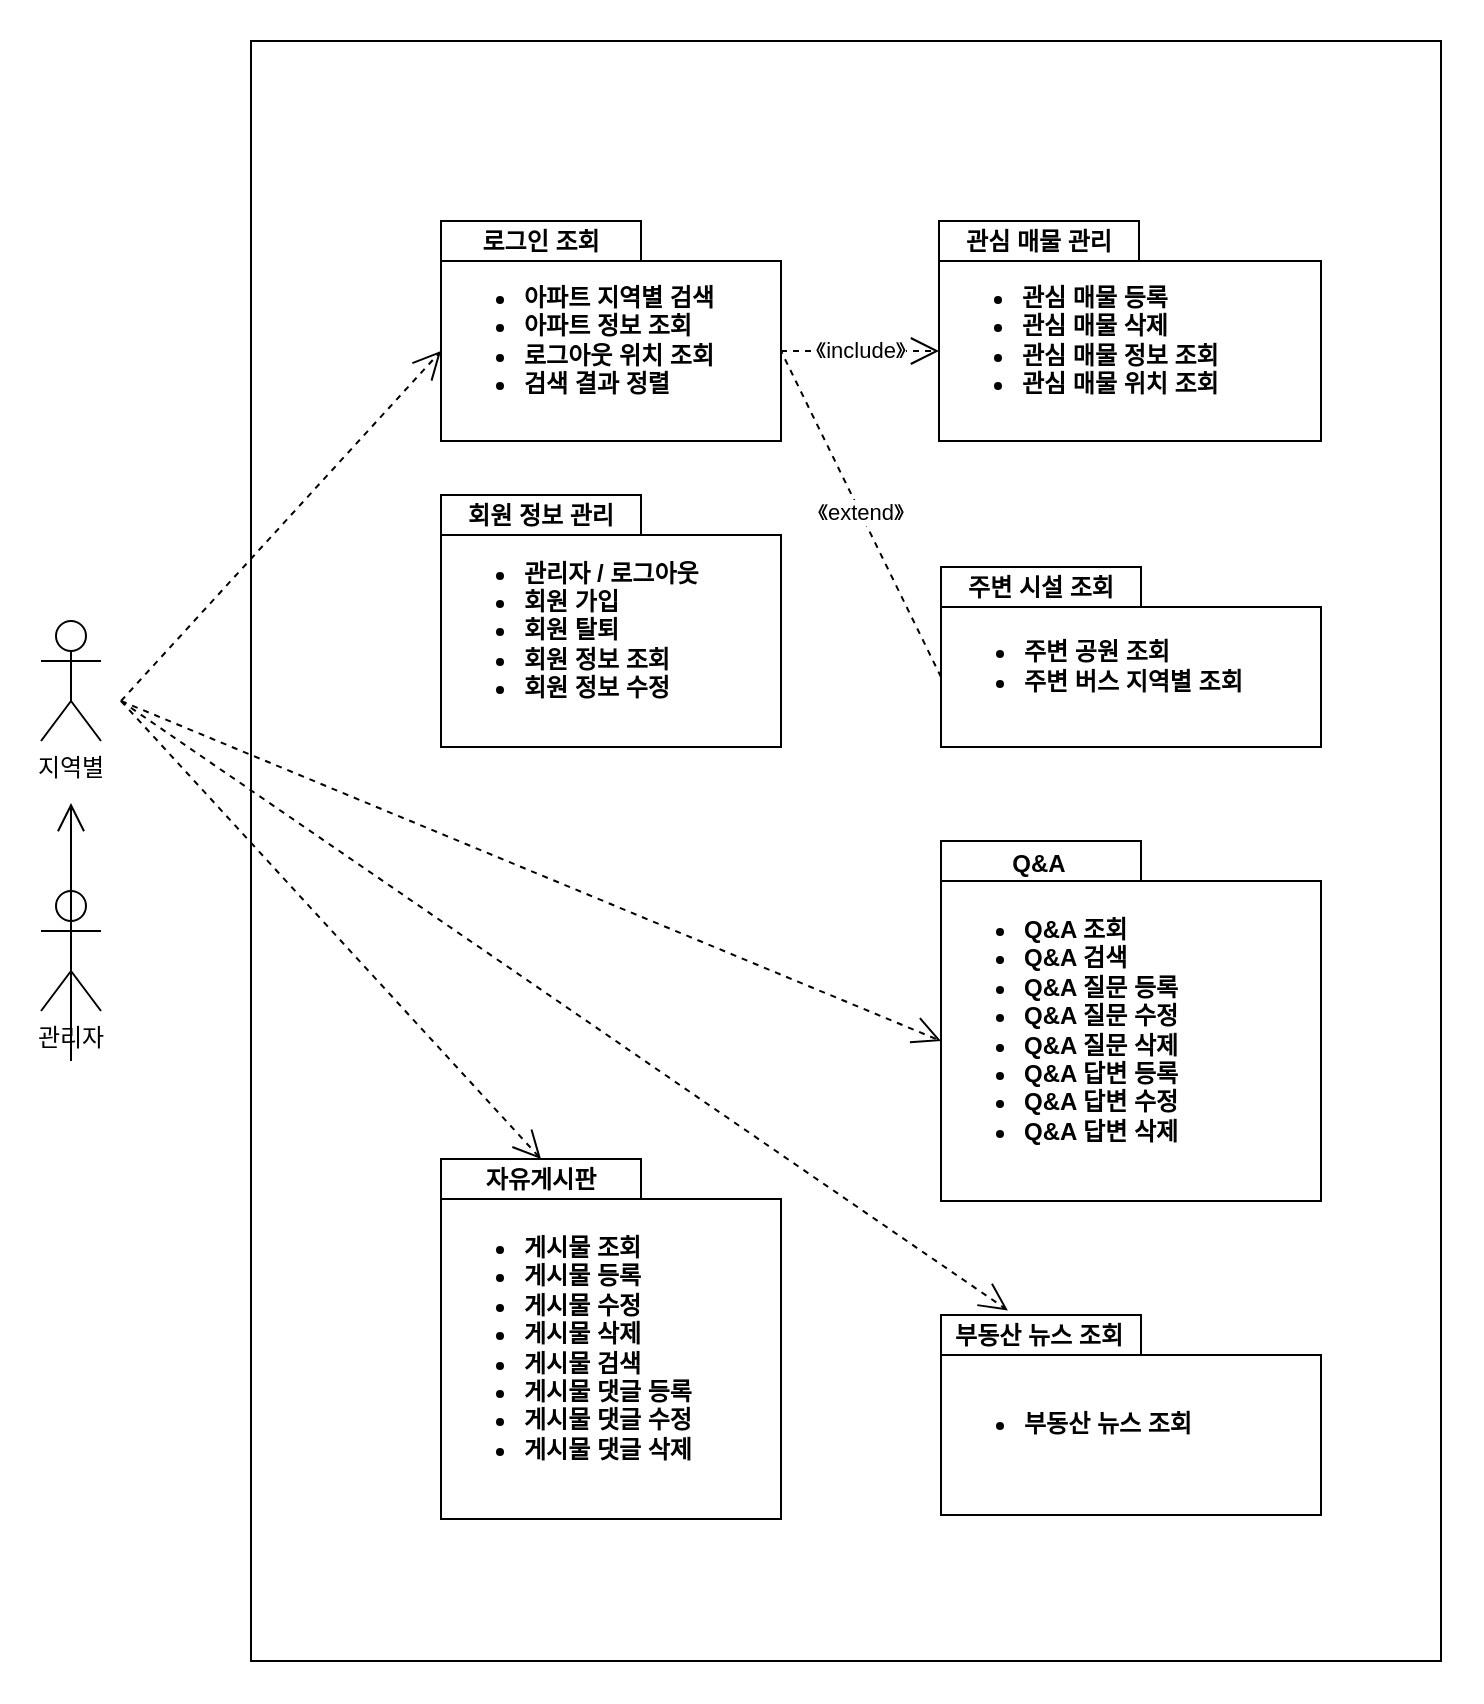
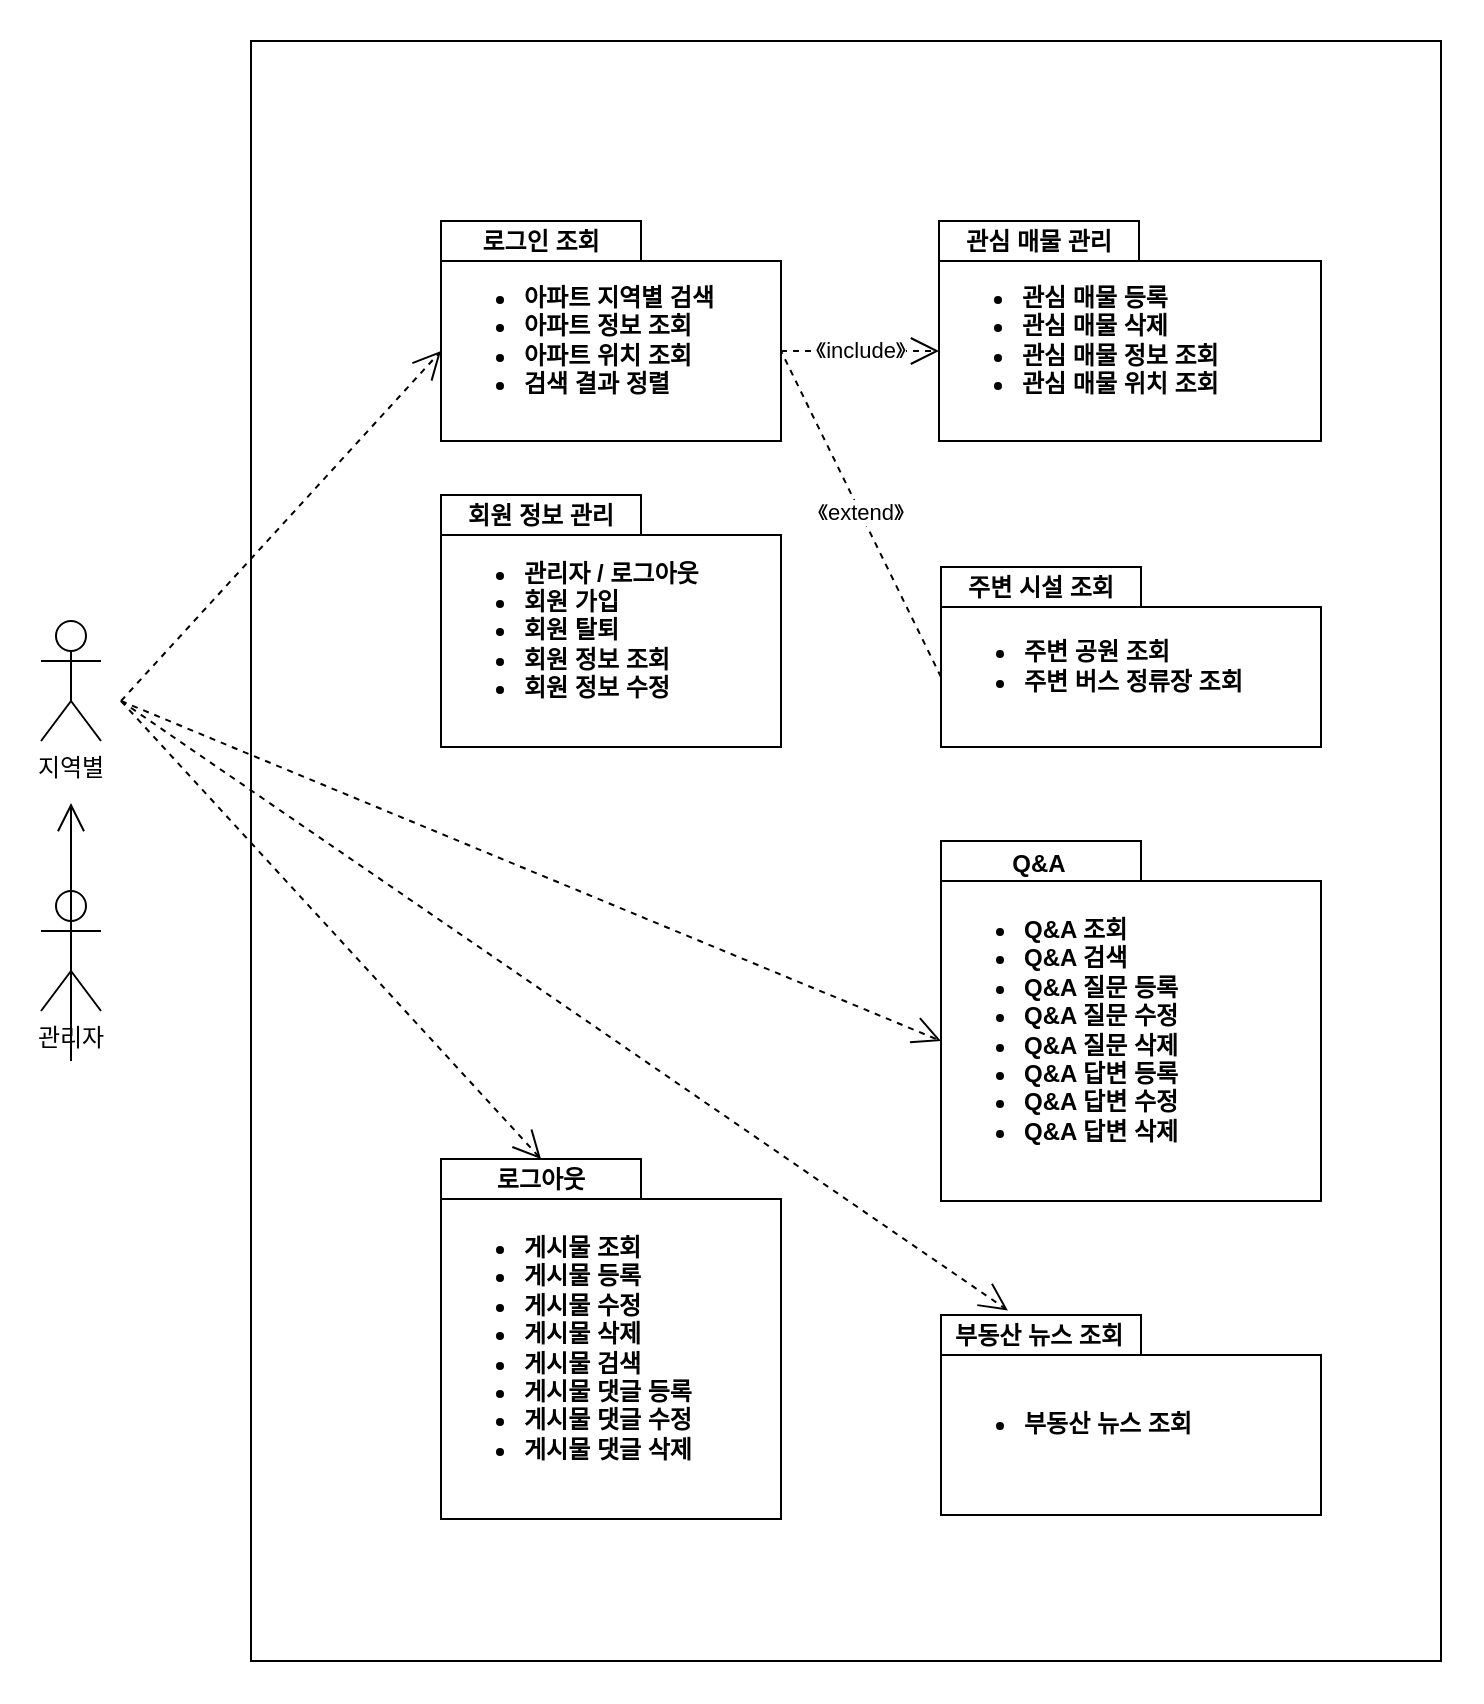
  <mxCell id="0" />
  <mxCell id="1" parent="0" />
  <mxCell id="2" value="지역별" style="shape=umlActor;verticalLabelPosition=bottom;verticalAlign=top;html=1;outlineConnect=0;" parent="1" vertex="1"><mxGeometry x="20" y="310" width="30" height="60" as="geometry" /></mxCell>
  <mxCell id="3" value="관리자" style="shape=umlActor;verticalLabelPosition=bottom;verticalAlign=top;html=1;outlineConnect=0;" parent="1" vertex="1"><mxGeometry x="20" y="445" width="30" height="60" as="geometry" /></mxCell>
  <mxCell id="4" value="" style="rounded=0;whiteSpace=wrap;html=1;" parent="1" vertex="1"><mxGeometry x="125" y="20" width="595" height="810" as="geometry" /></mxCell>
- <mxCell id="5" value="&lt;ul&gt;&lt;li&gt;아파트 지역별 검색&lt;/li&gt;&lt;li&gt;아파트 정보 조회&lt;/li&gt;&lt;li&gt;로그아웃 위치 조회&lt;/li&gt;&lt;li&gt;검색 결과 정렬&lt;/li&gt;&lt;/ul&gt;" style="shape=folder;fontStyle=1;spacingTop=10;tabWidth=100;tabHeight=20;tabPosition=left;html=1;align=left;" parent="1" vertex="1"><mxGeometry x="220" y="110" width="170" height="110" as="geometry" /></mxCell>
+ <mxCell id="5" value="&lt;ul&gt;&lt;li&gt;아파트 지역별 검색&lt;/li&gt;&lt;li&gt;아파트 정보 조회&lt;/li&gt;&lt;li&gt;아파트 위치 조회&lt;/li&gt;&lt;li&gt;검색 결과 정렬&lt;/li&gt;&lt;/ul&gt;" style="shape=folder;fontStyle=1;spacingTop=10;tabWidth=100;tabHeight=20;tabPosition=left;html=1;align=left;" parent="1" vertex="1"><mxGeometry x="220" y="110" width="170" height="110" as="geometry" /></mxCell>
  <mxCell id="6" value="&lt;ul&gt;&lt;li&gt;게시물 조회&lt;/li&gt;&lt;li&gt;게시물 등록&lt;/li&gt;&lt;li&gt;게시물 수정&lt;/li&gt;&lt;li&gt;게시물 삭제&lt;/li&gt;&lt;li&gt;게시물 검색&lt;/li&gt;&lt;li&gt;게시물 댓글 등록&lt;/li&gt;&lt;li&gt;게시물 댓글 수정&lt;/li&gt;&lt;li&gt;게시물 댓글 삭제&lt;/li&gt;&lt;/ul&gt;" style="shape=folder;fontStyle=1;spacingTop=10;tabWidth=100;tabHeight=20;tabPosition=left;html=1;align=left;" parent="1" vertex="1"><mxGeometry x="220" y="579" width="170" height="180" as="geometry" /></mxCell>
  <mxCell id="7" value="&lt;ul&gt;&lt;li&gt;Q&amp;amp;A 조회&lt;/li&gt;&lt;li&gt;Q&amp;amp;A 검색&lt;/li&gt;&lt;li&gt;Q&amp;amp;A 질문 등록&lt;/li&gt;&lt;li&gt;Q&amp;amp;A 질문 수정&lt;/li&gt;&lt;li&gt;Q&amp;amp;A 질문 삭제&lt;/li&gt;&lt;li&gt;Q&amp;amp;A 답변 등록&lt;/li&gt;&lt;li&gt;Q&amp;amp;A 답변 수정&lt;/li&gt;&lt;li&gt;Q&amp;amp;A 답변 삭제&lt;/li&gt;&lt;/ul&gt;" style="shape=folder;fontStyle=1;spacingTop=10;tabWidth=100;tabHeight=20;tabPosition=left;html=1;align=left;" parent="1" vertex="1"><mxGeometry x="470" y="420" width="190" height="180" as="geometry" /></mxCell>
  <mxCell id="8" value="&lt;ul&gt;&lt;li&gt;부동산 뉴스 조회&lt;/li&gt;&lt;/ul&gt;" style="shape=folder;fontStyle=1;spacingTop=10;tabWidth=100;tabHeight=20;tabPosition=left;html=1;align=left;" parent="1" vertex="1"><mxGeometry x="470" y="657" width="190" height="100" as="geometry" /></mxCell>
  <mxCell id="9" value="&lt;ul&gt;&lt;li&gt;관심 매물 등록&lt;/li&gt;&lt;li&gt;관심 매물 삭제&lt;/li&gt;&lt;li&gt;관심 매물 정보 조회&lt;/li&gt;&lt;li&gt;관심 매물 위치 조회&lt;/li&gt;&lt;/ul&gt;" style="shape=folder;fontStyle=1;spacingTop=10;tabWidth=100;tabHeight=20;tabPosition=left;html=1;align=left;" parent="1" vertex="1"><mxGeometry x="469" y="110" width="191" height="110" as="geometry" /></mxCell>
- <mxCell id="10" value="&lt;ul&gt;&lt;li&gt;주변 공원 조회&lt;/li&gt;&lt;li&gt;주변 버스 지역별 조회&lt;/li&gt;&lt;/ul&gt;" style="shape=folder;fontStyle=1;spacingTop=10;tabWidth=100;tabHeight=20;tabPosition=left;html=1;align=left;" parent="1" vertex="1"><mxGeometry x="470" y="283" width="190" height="90" as="geometry" /></mxCell>
+ <mxCell id="10" value="&lt;ul&gt;&lt;li&gt;주변 공원 조회&lt;/li&gt;&lt;li&gt;주변 버스 정류장 조회&lt;/li&gt;&lt;/ul&gt;" style="shape=folder;fontStyle=1;spacingTop=10;tabWidth=100;tabHeight=20;tabPosition=left;html=1;align=left;" parent="1" vertex="1"><mxGeometry x="470" y="283" width="190" height="90" as="geometry" /></mxCell>
  <mxCell id="11" value="" style="endArrow=open;endFill=1;endSize=12;html=1;rounded=0;dashed=1;entryX=0;entryY=0;entryDx=0;entryDy=65;entryPerimeter=0;" parent="1" target="5" edge="1"><mxGeometry width="160" relative="1" as="geometry"><mxPoint x="60" y="350" as="sourcePoint" /><mxPoint x="270" y="550" as="targetPoint" /></mxGeometry></mxCell>
  <mxCell id="12" value="" style="endArrow=open;endFill=1;endSize=12;html=1;rounded=0;dashed=1;entryX=0;entryY=0;entryDx=0;entryDy=100;entryPerimeter=0;" parent="1" target="7" edge="1"><mxGeometry width="160" relative="1" as="geometry"><mxPoint x="60" y="350" as="sourcePoint" /><mxPoint x="230" y="185" as="targetPoint" /></mxGeometry></mxCell>
  <mxCell id="13" value="" style="endArrow=open;endFill=1;endSize=12;html=1;rounded=0;dashed=1;entryX=0.176;entryY=-0.023;entryDx=0;entryDy=0;entryPerimeter=0;" parent="1" target="8" edge="1"><mxGeometry width="160" relative="1" as="geometry"><mxPoint x="60" y="350" as="sourcePoint" /><mxPoint x="240" y="195" as="targetPoint" /></mxGeometry></mxCell>
  <mxCell id="14" value="" style="endArrow=open;endFill=1;endSize=12;html=1;rounded=0;dashed=1;entryX=0;entryY=0;entryDx=50;entryDy=0;entryPerimeter=0;" parent="1" target="6" edge="1"><mxGeometry width="160" relative="1" as="geometry"><mxPoint x="60" y="350" as="sourcePoint" /><mxPoint x="250" y="205" as="targetPoint" /></mxGeometry></mxCell>
  <mxCell id="15" value="" style="endArrow=open;endFill=1;endSize=12;html=1;rounded=0;" parent="1" edge="1"><mxGeometry width="160" relative="1" as="geometry"><mxPoint x="35" y="530" as="sourcePoint" /><mxPoint x="35" y="401" as="targetPoint" /></mxGeometry></mxCell>
  <mxCell id="16" value="《extend》" style="endArrow=none;endFill=1;endSize=12;html=1;rounded=0;dashed=1;entryX=0;entryY=0;entryDx=170;entryDy=65;entryPerimeter=0;exitX=0;exitY=0;exitDx=0;exitDy=55;exitPerimeter=0;" parent="1" source="10" target="5" edge="1"><mxGeometry width="160" relative="1" as="geometry"><mxPoint x="70" y="360" as="sourcePoint" /><mxPoint x="480" y="530" as="targetPoint" /></mxGeometry></mxCell>
  <mxCell id="17" value="《include》" style="endArrow=open;endFill=1;endSize=12;html=1;rounded=0;dashed=1;entryX=0;entryY=0;entryDx=0;entryDy=65;entryPerimeter=0;" parent="1" target="9" edge="1"><mxGeometry width="160" relative="1" as="geometry"><mxPoint x="390" y="175" as="sourcePoint" /><mxPoint x="390" y="175" as="targetPoint" /></mxGeometry></mxCell>
  <mxCell id="18" value="부동산 뉴스 조회" style="text;html=1;align=center;verticalAlign=middle;resizable=0;points=[];autosize=1;strokeColor=none;fillColor=none;fontStyle=1" parent="1" vertex="1"><mxGeometry x="464" y="653" width="110" height="30" as="geometry" /></mxCell>
- <mxCell id="19" value="자유게시판" style="text;html=1;align=center;verticalAlign=middle;resizable=0;points=[];autosize=1;strokeColor=none;fillColor=none;fontStyle=1" parent="1" vertex="1"><mxGeometry x="230" y="575" width="80" height="30" as="geometry" /></mxCell>
+ <mxCell id="19" value="로그아웃" style="text;html=1;align=center;verticalAlign=middle;resizable=0;points=[];autosize=1;strokeColor=none;fillColor=none;fontStyle=1" parent="1" vertex="1"><mxGeometry x="230" y="575" width="80" height="30" as="geometry" /></mxCell>
  <mxCell id="20" value="Q&amp;amp;A" style="text;html=1;align=center;verticalAlign=middle;resizable=0;points=[];autosize=1;strokeColor=none;fillColor=none;fontStyle=1" parent="1" vertex="1"><mxGeometry x="494" y="417" width="50" height="30" as="geometry" /></mxCell>
  <mxCell id="21" value="주변 시설 조회" style="text;html=1;align=center;verticalAlign=middle;resizable=0;points=[];autosize=1;strokeColor=none;fillColor=none;fontStyle=1" parent="1" vertex="1"><mxGeometry x="470" y="279" width="100" height="30" as="geometry" /></mxCell>
  <mxCell id="22" value="관심 매물 관리" style="text;html=1;align=center;verticalAlign=middle;resizable=0;points=[];autosize=1;strokeColor=none;fillColor=none;fontStyle=1" parent="1" vertex="1"><mxGeometry x="469" y="106" width="100" height="30" as="geometry" /></mxCell>
  <mxCell id="23" value="로그인 조회" style="text;html=1;align=center;verticalAlign=middle;resizable=0;points=[];autosize=1;strokeColor=none;fillColor=none;fontStyle=1" parent="1" vertex="1"><mxGeometry x="225" y="106" width="90" height="30" as="geometry" /></mxCell>
  <mxCell id="24" value="&lt;ul&gt;&lt;li&gt;관리자 / 로그아웃&lt;/li&gt;&lt;li&gt;회원 가입&lt;/li&gt;&lt;li&gt;회원 탈퇴&lt;/li&gt;&lt;li&gt;회원 정보 조회&lt;/li&gt;&lt;li&gt;회원 정보 수정&lt;/li&gt;&lt;/ul&gt;" style="shape=folder;fontStyle=1;spacingTop=10;tabWidth=100;tabHeight=20;tabPosition=left;html=1;align=left;" parent="1" vertex="1"><mxGeometry x="220" y="247" width="170" height="126" as="geometry" /></mxCell>
  <mxCell id="25" value="회원 정보 관리" style="text;html=1;align=center;verticalAlign=middle;resizable=0;points=[];autosize=1;strokeColor=none;fillColor=none;fontStyle=1" parent="1" vertex="1"><mxGeometry x="220" y="243" width="100" height="30" as="geometry" /></mxCell>
